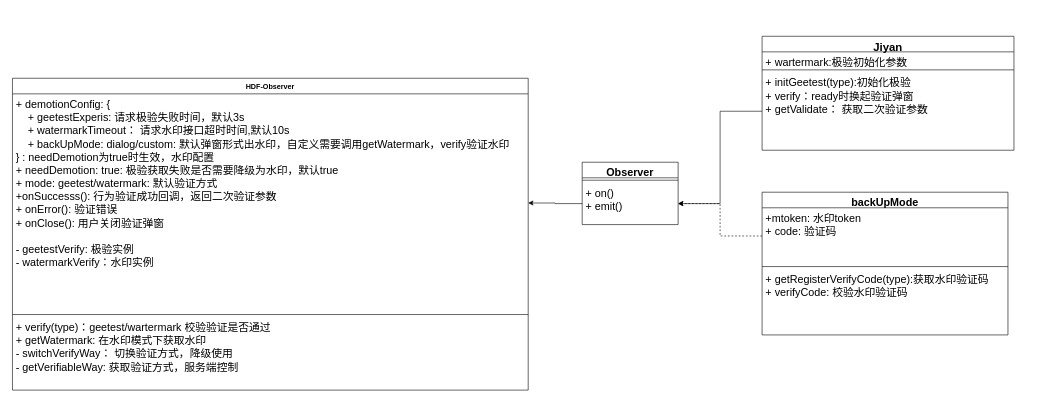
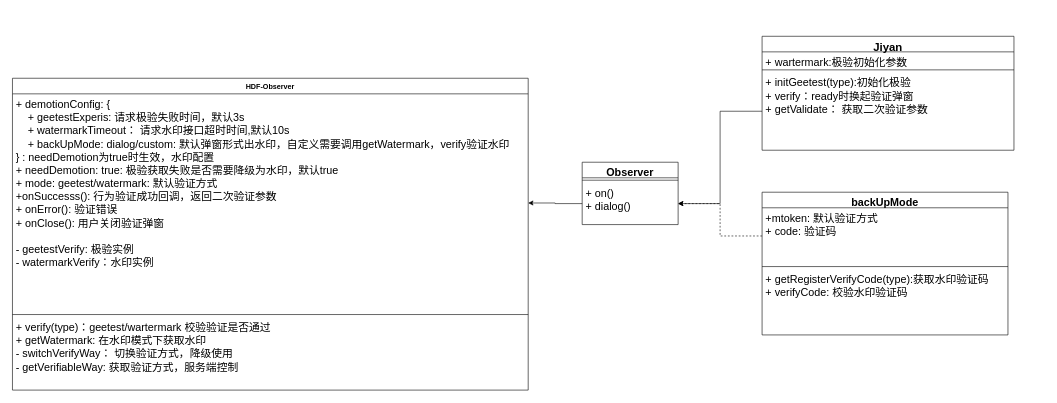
  <mxCell id="0" />
  <mxCell id="1" parent="0" />
  <mxCell id="2" style="edgeStyle=orthogonalEdgeStyle;rounded=0;html=1;dashed=1;labelBackgroundColor=none;startFill=0;endArrow=open;endFill=0;endSize=10;fontFamily=Verdana;fontSize=10;" parent="1" edge="1"><mxGeometry relative="1" as="geometry"><Array as="points" /><mxPoint x="1740" y="20" as="sourcePoint" /></mxGeometry></mxCell>
  <mxCell id="3" value="HDF-Observer" style="swimlane;fontStyle=1;align=center;verticalAlign=top;childLayout=stackLayout;horizontal=1;startSize=26;horizontalStack=0;resizeParent=1;resizeParentMax=0;resizeLast=0;collapsible=1;marginBottom=0;" vertex="1" parent="1"><mxGeometry x="20" y="130" width="860" height="520" as="geometry" /></mxCell>
  <mxCell id="4" value="+ demotionConfig: {&#10;    + geetestExperis: 请求极验失败时间，默认3s&#10;    + watermarkTimeout： 请求水印接口超时时间,默认10s&#10;    + backUpMode: dialog/custom: 默认弹窗形式出水印，自定义需要调用getWatermark，verify验证水印&#10;} : needDemotion为true时生效，水印配置&#10;+ needDemotion: true: 极验获取失败是否需要降级为水印，默认true&#10;+ mode: geetest/watermark: 默认验证方式&#10;+onSuccesss(): 行为验证成功回调，返回二次验证参数&#10;+ onError(): 验证错误&#10;+ onClose(): 用户关闭验证弹窗&#10;&#10;- geetestVerify: 极验实例&#10;- watermarkVerify：水印实例&#10;" style="text;strokeColor=none;fillColor=none;align=left;verticalAlign=top;spacingLeft=4;spacingRight=4;overflow=hidden;rotatable=0;points=[[0,0.5],[1,0.5]];portConstraint=eastwest;fontSize=18;" vertex="1" parent="3"><mxGeometry y="26" width="860" height="364" as="geometry" /></mxCell>
  <mxCell id="5" value="" style="line;strokeWidth=1;fillColor=none;align=left;verticalAlign=middle;spacingTop=-1;spacingLeft=3;spacingRight=3;rotatable=0;labelPosition=right;points=[];portConstraint=eastwest;" vertex="1" parent="3"><mxGeometry y="390" width="860" height="8" as="geometry" /></mxCell>
  <mxCell id="6" value="+ verify(type)：geetest/wartermark 校验验证是否通过&#10;+ getWatermark: 在水印模式下获取水印&#10;- switchVerifyWay： 切换验证方式，降级使用&#10;- getVerifiableWay: 获取验证方式，服务端控制" style="text;strokeColor=none;fillColor=none;align=left;verticalAlign=top;spacingLeft=4;spacingRight=4;overflow=hidden;rotatable=0;points=[[0,0.5],[1,0.5]];portConstraint=eastwest;fontSize=18;" vertex="1" parent="3"><mxGeometry y="398" width="860" height="122" as="geometry" /></mxCell>
  <mxCell id="7" value="Jiyan" style="swimlane;fontStyle=1;align=center;verticalAlign=top;childLayout=stackLayout;horizontal=1;startSize=26;horizontalStack=0;resizeParent=1;resizeParentMax=0;resizeLast=0;collapsible=1;marginBottom=0;fontSize=19;" vertex="1" parent="1"><mxGeometry x="1270" y="60" width="420" height="190" as="geometry" /></mxCell>
  <mxCell id="8" value="+ wartermark:极验初始化参数" style="text;strokeColor=none;fillColor=none;align=left;verticalAlign=top;spacingLeft=4;spacingRight=4;overflow=hidden;rotatable=0;points=[[0,0.5],[1,0.5]];portConstraint=eastwest;fontSize=18;" vertex="1" parent="7"><mxGeometry y="26" width="420" height="26" as="geometry" /></mxCell>
  <mxCell id="9" value="" style="line;strokeWidth=1;fillColor=none;align=left;verticalAlign=middle;spacingTop=-1;spacingLeft=3;spacingRight=3;rotatable=0;labelPosition=right;points=[];portConstraint=eastwest;" vertex="1" parent="7"><mxGeometry y="52" width="420" height="8" as="geometry" /></mxCell>
  <mxCell id="10" value="+ initGeetest(type):初始化极验&#10;+ verify：ready时换起验证弹窗&#10;+ getValidate： 获取二次验证参数" style="text;strokeColor=none;fillColor=none;align=left;verticalAlign=top;spacingLeft=4;spacingRight=4;overflow=hidden;rotatable=0;points=[[0,0.5],[1,0.5]];portConstraint=eastwest;fontSize=18;" vertex="1" parent="7"><mxGeometry y="60" width="420" height="130" as="geometry" /></mxCell>
  <mxCell id="11" value="backUpMode" style="swimlane;fontStyle=1;align=center;verticalAlign=top;childLayout=stackLayout;horizontal=1;startSize=26;horizontalStack=0;resizeParent=1;resizeParentMax=0;resizeLast=0;collapsible=1;marginBottom=0;fontSize=18;" vertex="1" parent="1"><mxGeometry x="1270" y="320" width="410" height="238" as="geometry" /></mxCell>
- <mxCell id="12" value="+mtoken: 水印token&#10;+ code: 验证码" style="text;strokeColor=none;fillColor=none;align=left;verticalAlign=top;spacingLeft=4;spacingRight=4;overflow=hidden;rotatable=0;points=[[0,0.5],[1,0.5]];portConstraint=eastwest;fontSize=18;" vertex="1" parent="11"><mxGeometry y="26" width="410" height="94" as="geometry" /></mxCell>
+ <mxCell id="12" value="+mtoken: 默认验证方式&#10;+ code: 验证码" style="text;strokeColor=none;fillColor=none;align=left;verticalAlign=top;spacingLeft=4;spacingRight=4;overflow=hidden;rotatable=0;points=[[0,0.5],[1,0.5]];portConstraint=eastwest;fontSize=18;" vertex="1" parent="11"><mxGeometry y="26" width="410" height="94" as="geometry" /></mxCell>
  <mxCell id="13" value="" style="line;strokeWidth=1;fillColor=none;align=left;verticalAlign=middle;spacingTop=-1;spacingLeft=3;spacingRight=3;rotatable=0;labelPosition=right;points=[];portConstraint=eastwest;" vertex="1" parent="11"><mxGeometry y="120" width="410" height="8" as="geometry" /></mxCell>
  <mxCell id="14" value="+ getRegisterVerifyCode(type):获取水印验证码&#10;+ verifyCode: 校验水印验证码" style="text;strokeColor=none;fillColor=none;align=left;verticalAlign=top;spacingLeft=4;spacingRight=4;overflow=hidden;rotatable=0;points=[[0,0.5],[1,0.5]];portConstraint=eastwest;fontSize=18;" vertex="1" parent="11"><mxGeometry y="128" width="410" height="110" as="geometry" /></mxCell>
  <mxCell id="15" value="Observer" style="swimlane;fontStyle=1;align=center;verticalAlign=top;childLayout=stackLayout;horizontal=1;startSize=26;horizontalStack=0;resizeParent=1;resizeParentMax=0;resizeLast=0;collapsible=1;marginBottom=0;fontSize=18;" vertex="1" parent="1"><mxGeometry x="970" y="270" width="160" height="104" as="geometry" /></mxCell>
  <mxCell id="16" value="" style="line;strokeWidth=1;fillColor=none;align=left;verticalAlign=middle;spacingTop=-1;spacingLeft=3;spacingRight=3;rotatable=0;labelPosition=right;points=[];portConstraint=eastwest;fontSize=18;" vertex="1" parent="15"><mxGeometry y="26" width="160" height="8" as="geometry" /></mxCell>
- <mxCell id="17" value="+ on()&#10;+ emit()" style="text;strokeColor=none;fillColor=none;align=left;verticalAlign=top;spacingLeft=4;spacingRight=4;overflow=hidden;rotatable=0;points=[[0,0.5],[1,0.5]];portConstraint=eastwest;fontSize=18;" vertex="1" parent="15"><mxGeometry y="34" width="160" height="70" as="geometry" /></mxCell>
+ <mxCell id="17" value="+ on()&#10;+ dialog()" style="text;strokeColor=none;fillColor=none;align=left;verticalAlign=top;spacingLeft=4;spacingRight=4;overflow=hidden;rotatable=0;points=[[0,0.5],[1,0.5]];portConstraint=eastwest;fontSize=18;" vertex="1" parent="15"><mxGeometry y="34" width="160" height="70" as="geometry" /></mxCell>
  <mxCell id="18" style="edgeStyle=orthogonalEdgeStyle;rounded=0;orthogonalLoop=1;jettySize=auto;html=1;exitX=0;exitY=0.5;exitDx=0;exitDy=0;entryX=1;entryY=0.5;entryDx=0;entryDy=0;fontSize=18;" edge="1" parent="1" source="10" target="17"><mxGeometry relative="1" as="geometry" /></mxCell>
  <mxCell id="19" style="edgeStyle=orthogonalEdgeStyle;rounded=0;orthogonalLoop=1;jettySize=auto;html=1;exitX=0;exitY=0.5;exitDx=0;exitDy=0;entryX=1;entryY=0.5;entryDx=0;entryDy=0;fontSize=18;dashed=1;" edge="1" parent="1" source="12" target="17"><mxGeometry relative="1" as="geometry" /></mxCell>
  <mxCell id="20" style="edgeStyle=orthogonalEdgeStyle;rounded=0;orthogonalLoop=1;jettySize=auto;html=1;exitX=0;exitY=0.5;exitDx=0;exitDy=0;fontSize=18;" edge="1" parent="1" source="17" target="4"><mxGeometry relative="1" as="geometry" /></mxCell>
